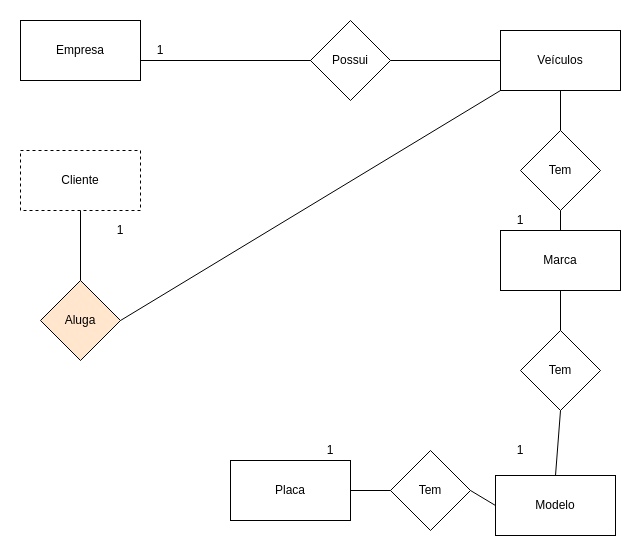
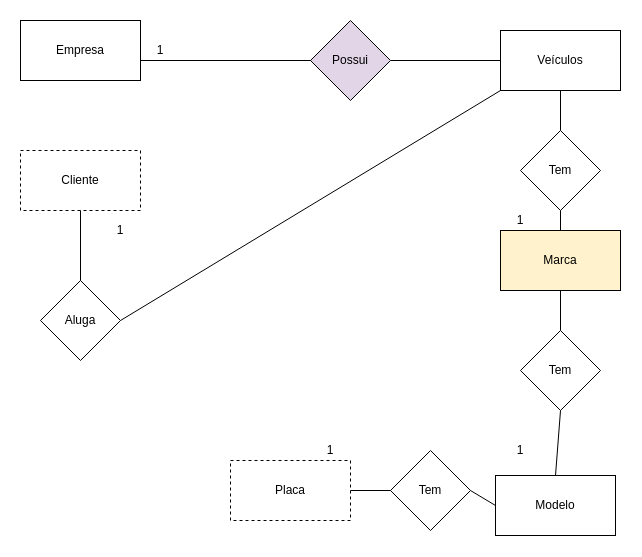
  <mxCell id="0" />
  <mxCell id="1" parent="0" />
  <mxCell id="2" value="Empresa" style="rounded=0;whiteSpace=wrap;html=1;" vertex="1" parent="1"><mxGeometry x="20" y="20" width="120" height="60" as="geometry" /></mxCell>
  <mxCell id="3" value="Veículos" style="rounded=0;whiteSpace=wrap;html=1;" vertex="1" parent="1"><mxGeometry x="500" y="30" width="120" height="60" as="geometry" /></mxCell>
- <mxCell id="4" value="Possui" style="rhombus;whiteSpace=wrap;html=1;" vertex="1" parent="1"><mxGeometry x="310" y="20" width="80" height="80" as="geometry" /></mxCell>
+ <mxCell id="4" value="Possui" style="rhombus;whiteSpace=wrap;html=1;fillColor=#e1d5e7;" vertex="1" parent="1"><mxGeometry x="310" y="20" width="80" height="80" as="geometry" /></mxCell>
  <mxCell id="5" value="" style="endArrow=none;html=1;entryX=0;entryY=0.5;entryDx=0;entryDy=0;" edge="1" parent="1" target="4"><mxGeometry width="50" height="50" relative="1" as="geometry"><mxPoint x="140" y="60" as="sourcePoint" /><mxPoint x="190" y="0" as="targetPoint" /></mxGeometry></mxCell>
  <mxCell id="6" value="" style="endArrow=none;html=1;entryX=0;entryY=0.5;entryDx=0;entryDy=0;" edge="1" parent="1" target="4"><mxGeometry width="50" height="50" relative="1" as="geometry"><mxPoint x="140" y="60" as="sourcePoint" /><mxPoint x="310" y="60" as="targetPoint" /><Array as="points"><mxPoint x="230" y="60" /></Array></mxGeometry></mxCell>
  <mxCell id="7" value="" style="endArrow=none;html=1;entryX=0;entryY=0.5;entryDx=0;entryDy=0;" edge="1" parent="1" target="3"><mxGeometry width="50" height="50" relative="1" as="geometry"><mxPoint x="390" y="60" as="sourcePoint" /><mxPoint x="440" y="10" as="targetPoint" /></mxGeometry></mxCell>
  <mxCell id="8" value="Tem" style="rhombus;whiteSpace=wrap;html=1;" vertex="1" parent="1"><mxGeometry x="520" y="130" width="80" height="80" as="geometry" /></mxCell>
  <mxCell id="9" value="" style="endArrow=none;html=1;exitX=0.5;exitY=0;exitDx=0;exitDy=0;" edge="1" parent="1" source="8"><mxGeometry width="50" height="50" relative="1" as="geometry"><mxPoint x="510" y="140" as="sourcePoint" /><mxPoint x="560" y="90" as="targetPoint" /><Array as="points" /></mxGeometry></mxCell>
- <mxCell id="10" value="Marca" style="rounded=0;whiteSpace=wrap;html=1;" vertex="1" parent="1"><mxGeometry x="500" y="230" width="120" height="60" as="geometry" /></mxCell>
- <mxCell id="11" value="Placa" style="rounded=0;whiteSpace=wrap;html=1;" vertex="1" parent="1"><mxGeometry x="230" y="460" width="120" height="60" as="geometry" /></mxCell>
+ <mxCell id="10" value="Marca" style="rounded=0;whiteSpace=wrap;html=1;fillColor=#fff2cc;" vertex="1" parent="1"><mxGeometry x="500" y="230" width="120" height="60" as="geometry" /></mxCell>
+ <mxCell id="11" value="Placa" style="rounded=0;whiteSpace=wrap;html=1;dashed=1;" vertex="1" parent="1"><mxGeometry x="230" y="460" width="120" height="60" as="geometry" /></mxCell>
  <mxCell id="12" value="Cliente" style="rounded=0;whiteSpace=wrap;html=1;dashed=1;" vertex="1" parent="1"><mxGeometry x="20" y="150" width="120" height="60" as="geometry" /></mxCell>
  <mxCell id="13" value="1" style="text;html=1;strokeColor=none;fillColor=none;align=center;verticalAlign=middle;whiteSpace=wrap;rounded=0;" vertex="1" parent="1"><mxGeometry x="140" y="40" width="40" height="20" as="geometry" /></mxCell>
  <mxCell id="14" value="" style="endArrow=none;html=1;exitX=0.5;exitY=0;exitDx=0;exitDy=0;" edge="1" parent="1" source="10"><mxGeometry width="50" height="50" relative="1" as="geometry"><mxPoint x="510" y="260" as="sourcePoint" /><mxPoint x="560" y="210" as="targetPoint" /></mxGeometry></mxCell>
  <mxCell id="15" value="Modelo" style="rounded=0;whiteSpace=wrap;html=1;" vertex="1" parent="1"><mxGeometry x="495" y="475" width="120" height="60" as="geometry" /></mxCell>
  <mxCell id="16" value="1" style="text;html=1;strokeColor=none;fillColor=none;align=center;verticalAlign=middle;whiteSpace=wrap;rounded=0;" vertex="1" parent="1"><mxGeometry x="500" y="210" width="40" height="20" as="geometry" /></mxCell>
  <mxCell id="17" value="Tem" style="rhombus;whiteSpace=wrap;html=1;" vertex="1" parent="1"><mxGeometry x="520" y="330" width="80" height="80" as="geometry" /></mxCell>
  <mxCell id="18" value="" style="endArrow=none;html=1;exitX=0.5;exitY=0;exitDx=0;exitDy=0;" edge="1" parent="1" source="17"><mxGeometry width="50" height="50" relative="1" as="geometry"><mxPoint x="510" y="340" as="sourcePoint" /><mxPoint x="560" y="290" as="targetPoint" /></mxGeometry></mxCell>
  <mxCell id="19" value="" style="endArrow=none;html=1;exitX=0.5;exitY=0;exitDx=0;exitDy=0;" edge="1" parent="1" source="15"><mxGeometry width="50" height="50" relative="1" as="geometry"><mxPoint x="510" y="445" as="sourcePoint" /><mxPoint x="560" y="410" as="targetPoint" /></mxGeometry></mxCell>
  <mxCell id="20" value="1" style="text;html=1;strokeColor=none;fillColor=none;align=center;verticalAlign=middle;whiteSpace=wrap;rounded=0;" vertex="1" parent="1"><mxGeometry x="500" y="440" width="40" height="20" as="geometry" /></mxCell>
  <mxCell id="21" value="Tem" style="rhombus;whiteSpace=wrap;html=1;" vertex="1" parent="1"><mxGeometry x="390" y="450" width="80" height="80" as="geometry" /></mxCell>
  <mxCell id="22" value="" style="endArrow=none;html=1;entryX=0;entryY=0.5;entryDx=0;entryDy=0;" edge="1" parent="1" target="15"><mxGeometry width="50" height="50" relative="1" as="geometry"><mxPoint x="470" y="490" as="sourcePoint" /><mxPoint x="520" y="440" as="targetPoint" /></mxGeometry></mxCell>
  <mxCell id="23" value="" style="endArrow=none;html=1;exitX=1;exitY=0.5;exitDx=0;exitDy=0;" edge="1" parent="1" source="11"><mxGeometry width="50" height="50" relative="1" as="geometry"><mxPoint x="340" y="540" as="sourcePoint" /><mxPoint x="390" y="490" as="targetPoint" /><Array as="points" /></mxGeometry></mxCell>
- <mxCell id="24" value="Aluga" style="rhombus;whiteSpace=wrap;html=1;fillColor=#ffe6cc;" vertex="1" parent="1"><mxGeometry x="40" y="280" width="80" height="80" as="geometry" /></mxCell>
+ <mxCell id="24" value="Aluga" style="rhombus;whiteSpace=wrap;html=1;" vertex="1" parent="1"><mxGeometry x="40" y="280" width="80" height="80" as="geometry" /></mxCell>
  <mxCell id="25" value="" style="endArrow=none;html=1;entryX=0.5;entryY=1;entryDx=0;entryDy=0;" edge="1" parent="1" target="12"><mxGeometry width="50" height="50" relative="1" as="geometry"><mxPoint x="80" y="280" as="sourcePoint" /><mxPoint x="130" y="230" as="targetPoint" /></mxGeometry></mxCell>
  <mxCell id="26" value="1" style="text;html=1;strokeColor=none;fillColor=none;align=center;verticalAlign=middle;whiteSpace=wrap;rounded=0;" vertex="1" parent="1"><mxGeometry x="100" y="220" width="40" height="20" as="geometry" /></mxCell>
  <mxCell id="27" value="" style="endArrow=none;html=1;entryX=0;entryY=1;entryDx=0;entryDy=0;" edge="1" parent="1" target="3"><mxGeometry width="50" height="50" relative="1" as="geometry"><mxPoint x="120" y="320" as="sourcePoint" /><mxPoint x="170" y="270" as="targetPoint" /></mxGeometry></mxCell>
  <mxCell id="28" value="1" style="text;html=1;strokeColor=none;fillColor=none;align=center;verticalAlign=middle;whiteSpace=wrap;rounded=0;" vertex="1" parent="1"><mxGeometry x="310" y="440" width="40" height="20" as="geometry" /></mxCell>
